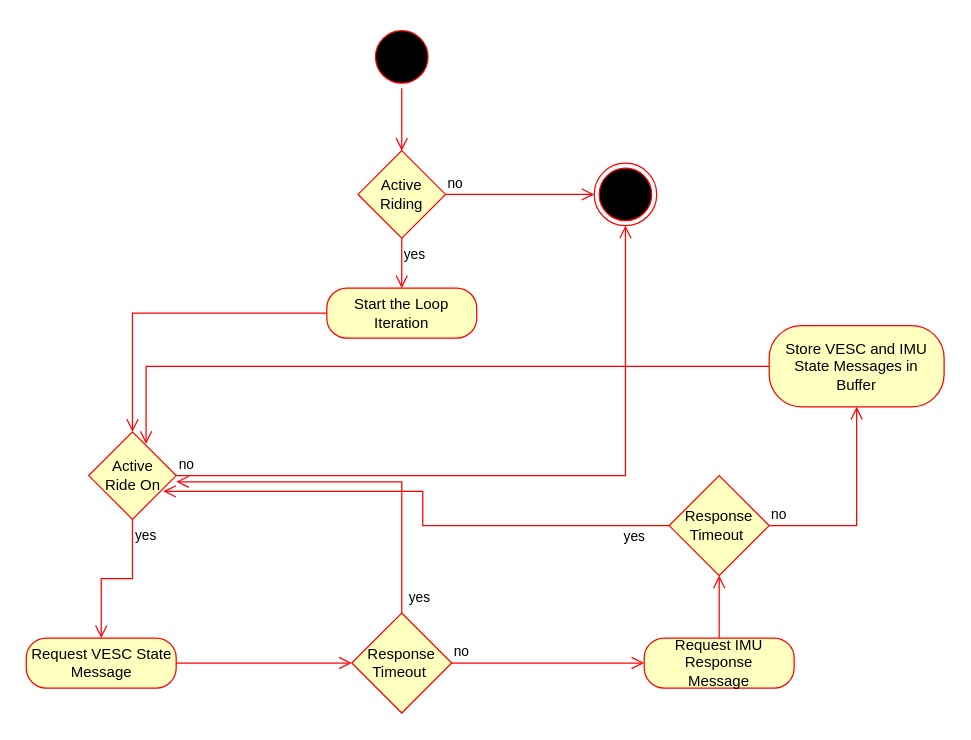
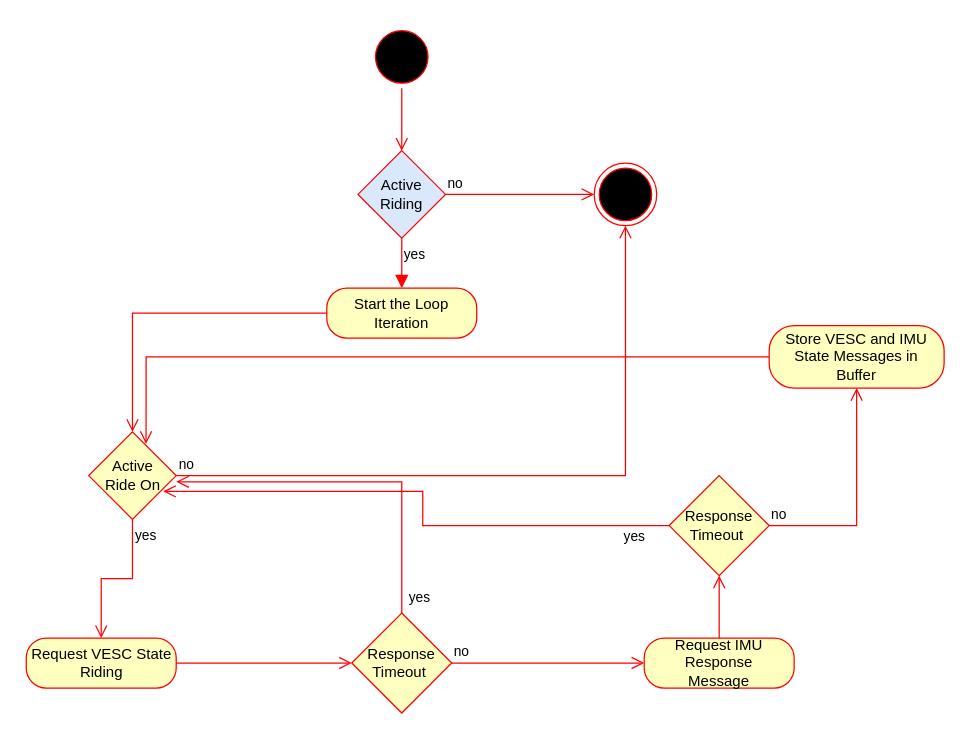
  <mxCell id="0" />
  <mxCell id="1" parent="0" />
  <mxCell id="2" value="" style="ellipse;html=1;shape=startState;fillColor=#000000;strokeColor=#ff0000;" vertex="1" parent="1"><mxGeometry x="296" y="20" width="50" height="50" as="geometry" /></mxCell>
  <mxCell id="3" value="" style="edgeStyle=orthogonalEdgeStyle;html=1;verticalAlign=bottom;endArrow=open;endSize=8;strokeColor=#ff0000;rounded=0;" edge="1" source="2" parent="1" target="4"><mxGeometry relative="1" as="geometry"><mxPoint x="261" y="140" as="targetPoint" /></mxGeometry></mxCell>
- <mxCell id="4" value="Active Riding" style="rhombus;whiteSpace=wrap;html=1;fontColor=#000000;fillColor=#ffffc0;strokeColor=#ff0000;" vertex="1" parent="1"><mxGeometry x="286" y="120" width="70" height="70" as="geometry" /></mxCell>
+ <mxCell id="4" value="Active Riding" style="rhombus;whiteSpace=wrap;html=1;fontColor=#000000;fillColor=#dae8fc;strokeColor=#ff0000;" vertex="1" parent="1"><mxGeometry x="286" y="120" width="70" height="70" as="geometry" /></mxCell>
  <mxCell id="5" value="no" style="edgeStyle=orthogonalEdgeStyle;html=1;align=left;verticalAlign=bottom;endArrow=open;endSize=8;strokeColor=#ff0000;rounded=0;entryX=0;entryY=0.5;entryDx=0;entryDy=0;" edge="1" source="4" parent="1" target="7"><mxGeometry x="-1" relative="1" as="geometry"><mxPoint x="616" y="155" as="targetPoint" /></mxGeometry></mxCell>
- <mxCell id="6" value="yes" style="edgeStyle=orthogonalEdgeStyle;html=1;align=left;verticalAlign=top;endArrow=open;endSize=8;strokeColor=#ff0000;rounded=0;entryX=0.5;entryY=0;entryDx=0;entryDy=0;" edge="1" source="4" parent="1" target="8"><mxGeometry x="-1" relative="1" as="geometry"><mxPoint x="321" y="250" as="targetPoint" /></mxGeometry></mxCell>
+ <mxCell id="6" value="yes" style="edgeStyle=orthogonalEdgeStyle;html=1;align=left;verticalAlign=top;endArrow=block;endSize=8;strokeColor=#ff0000;rounded=0;entryX=0.5;entryY=0;entryDx=0;entryDy=0;" edge="1" source="4" parent="1" target="8"><mxGeometry x="-1" relative="1" as="geometry"><mxPoint x="321" y="250" as="targetPoint" /></mxGeometry></mxCell>
  <mxCell id="7" value="" style="ellipse;html=1;shape=endState;fillColor=#000000;strokeColor=#ff0000;" vertex="1" parent="1"><mxGeometry x="475" y="130" width="50" height="50" as="geometry" /></mxCell>
  <mxCell id="8" value="Start the Loop Iteration" style="rounded=1;whiteSpace=wrap;html=1;arcSize=40;fontColor=#000000;fillColor=#ffffc0;strokeColor=#ff0000;labelBackgroundColor=none;" vertex="1" parent="1"><mxGeometry x="261" y="230" width="120" height="40" as="geometry" /></mxCell>
  <mxCell id="9" value="" style="edgeStyle=orthogonalEdgeStyle;html=1;verticalAlign=bottom;endArrow=open;endSize=8;strokeColor=#ff0000;rounded=0;entryX=0.5;entryY=0;entryDx=0;entryDy=0;" edge="1" source="8" parent="1" target="14"><mxGeometry relative="1" as="geometry"><mxPoint x="80.5" y="310" as="targetPoint" /></mxGeometry></mxCell>
- <mxCell id="10" value="&lt;span style=&quot;&quot;&gt;Request VESC State&lt;/span&gt;&lt;div&gt;&lt;span style=&quot;&quot;&gt;Message&lt;/span&gt;&lt;/div&gt;" style="rounded=1;whiteSpace=wrap;html=1;arcSize=40;fontColor=#000000;fillColor=#ffffc0;strokeColor=#ff0000;labelBackgroundColor=none;" vertex="1" parent="1"><mxGeometry x="20.5" y="510" width="120" height="40" as="geometry" /></mxCell>
+ <mxCell id="10" value="&lt;span style=&quot;&quot;&gt;Request VESC State&lt;/span&gt;&lt;div&gt;&lt;span style=&quot;&quot;&gt;Riding&lt;/span&gt;&lt;/div&gt;" style="rounded=1;whiteSpace=wrap;html=1;arcSize=40;fontColor=#000000;fillColor=#ffffc0;strokeColor=#ff0000;labelBackgroundColor=none;" vertex="1" parent="1"><mxGeometry x="20.5" y="510" width="120" height="40" as="geometry" /></mxCell>
  <mxCell id="11" value="&lt;span style=&quot;&quot;&gt;&lt;font&gt;Response&lt;/font&gt;&lt;/span&gt;&lt;div&gt;&lt;span style=&quot;&quot;&gt;&lt;font&gt;Timeout&amp;nbsp;&lt;/font&gt;&lt;/span&gt;&lt;/div&gt;" style="rhombus;whiteSpace=wrap;html=1;fontColor=#000000;fillColor=#ffffc0;strokeColor=#ff0000;labelBackgroundColor=none;" vertex="1" parent="1"><mxGeometry x="281" y="490" width="80" height="80" as="geometry" /></mxCell>
  <mxCell id="12" value="no" style="edgeStyle=orthogonalEdgeStyle;html=1;align=left;verticalAlign=bottom;endArrow=open;endSize=8;strokeColor=#ff0000;rounded=0;exitX=1;exitY=0.5;exitDx=0;exitDy=0;" edge="1" parent="1" source="11" target="18"><mxGeometry x="-1" relative="1" as="geometry"><mxPoint x="505" y="530" as="targetPoint" /><mxPoint x="381" y="529.66" as="sourcePoint" /></mxGeometry></mxCell>
  <mxCell id="13" value="" style="edgeStyle=orthogonalEdgeStyle;html=1;verticalAlign=bottom;endArrow=open;endSize=8;strokeColor=#ff0000;rounded=0;exitX=1;exitY=0.5;exitDx=0;exitDy=0;entryX=0;entryY=0.5;entryDx=0;entryDy=0;" edge="1" parent="1" source="10" target="11"><mxGeometry relative="1" as="geometry"><mxPoint x="275" y="530" as="targetPoint" /><mxPoint x="195" y="525" as="sourcePoint" /></mxGeometry></mxCell>
  <mxCell id="14" value="Active&lt;div&gt;Ride On&lt;/div&gt;" style="rhombus;whiteSpace=wrap;html=1;fontColor=#000000;fillColor=#ffffc0;strokeColor=#ff0000;" vertex="1" parent="1"><mxGeometry x="70.5" y="345" width="70" height="70" as="geometry" /></mxCell>
  <mxCell id="15" value="no" style="edgeStyle=orthogonalEdgeStyle;html=1;align=left;verticalAlign=bottom;endArrow=open;endSize=8;strokeColor=#ff0000;rounded=0;entryX=0.5;entryY=1;entryDx=0;entryDy=0;" edge="1" parent="1" source="14" target="7"><mxGeometry x="-1" relative="1" as="geometry"><mxPoint x="234" y="350" as="targetPoint" /></mxGeometry></mxCell>
  <mxCell id="16" value="yes" style="edgeStyle=orthogonalEdgeStyle;html=1;align=left;verticalAlign=top;endArrow=open;endSize=8;strokeColor=#ff0000;rounded=0;entryX=0.5;entryY=0;entryDx=0;entryDy=0;" edge="1" parent="1" source="14" target="10"><mxGeometry x="-1" relative="1" as="geometry"><mxPoint x="80" y="425" as="targetPoint" /></mxGeometry></mxCell>
  <mxCell id="17" value="yes" style="edgeStyle=orthogonalEdgeStyle;html=1;align=left;verticalAlign=top;endArrow=open;endSize=8;strokeColor=#ff0000;rounded=0;entryX=1;entryY=0.571;entryDx=0;entryDy=0;exitX=0.5;exitY=0;exitDx=0;exitDy=0;entryPerimeter=0;" edge="1" parent="1" source="11" target="14"><mxGeometry x="-0.822" y="-4" relative="1" as="geometry"><mxPoint x="265" y="410" as="targetPoint" /><mxPoint x="265" y="370" as="sourcePoint" /><mxPoint as="offset" /></mxGeometry></mxCell>
  <mxCell id="18" value="&lt;span style=&quot;&quot;&gt;Request IMU Response&lt;/span&gt;&lt;div&gt;&lt;span style=&quot;&quot;&gt;Message&lt;/span&gt;&lt;/div&gt;" style="rounded=1;whiteSpace=wrap;html=1;arcSize=40;fontColor=#000000;fillColor=#ffffc0;strokeColor=#ff0000;labelBackgroundColor=none;" vertex="1" parent="1"><mxGeometry x="515" y="510" width="120" height="40" as="geometry" /></mxCell>
  <mxCell id="19" value="&lt;span style=&quot;&quot;&gt;&lt;font&gt;Response&lt;/font&gt;&lt;/span&gt;&lt;div&gt;&lt;span style=&quot;&quot;&gt;&lt;font&gt;Timeout&amp;nbsp;&lt;/font&gt;&lt;/span&gt;&lt;/div&gt;" style="rhombus;whiteSpace=wrap;html=1;fontColor=#000000;fillColor=#ffffc0;strokeColor=#ff0000;labelBackgroundColor=none;" vertex="1" parent="1"><mxGeometry x="535" y="380" width="80" height="80" as="geometry" /></mxCell>
  <mxCell id="20" value="no" style="edgeStyle=orthogonalEdgeStyle;html=1;align=left;verticalAlign=bottom;endArrow=open;endSize=8;strokeColor=#ff0000;rounded=0;exitX=1;exitY=0.5;exitDx=0;exitDy=0;entryX=0.5;entryY=1;entryDx=0;entryDy=0;" edge="1" parent="1" source="19" target="23"><mxGeometry x="-1" relative="1" as="geometry"><mxPoint x="769" y="420" as="targetPoint" /><mxPoint x="635" y="419.66" as="sourcePoint" /></mxGeometry></mxCell>
  <mxCell id="21" value="" style="edgeStyle=orthogonalEdgeStyle;html=1;verticalAlign=bottom;endArrow=open;endSize=8;strokeColor=#ff0000;rounded=0;exitX=0.5;exitY=0;exitDx=0;exitDy=0;entryX=0.5;entryY=1;entryDx=0;entryDy=0;" edge="1" parent="1" source="18" target="19"><mxGeometry relative="1" as="geometry"><mxPoint x="825" y="465" as="targetPoint" /><mxPoint x="575" y="505" as="sourcePoint" /></mxGeometry></mxCell>
  <mxCell id="22" value="yes" style="edgeStyle=orthogonalEdgeStyle;html=1;align=left;verticalAlign=top;endArrow=open;endSize=8;strokeColor=#ff0000;rounded=0;entryX=0.852;entryY=0.68;entryDx=0;entryDy=0;exitX=0;exitY=0.5;exitDx=0;exitDy=0;entryPerimeter=0;" edge="1" parent="1" source="19" target="14"><mxGeometry x="-0.822" y="-4" relative="1" as="geometry"><mxPoint x="285" y="280" as="targetPoint" /><mxPoint x="490" y="420" as="sourcePoint" /><mxPoint as="offset" /></mxGeometry></mxCell>
- <mxCell id="23" value="Store VESC and IMU&lt;div&gt;State Messages in&lt;/div&gt;&lt;div&gt;Buffer&lt;/div&gt;" style="rounded=1;whiteSpace=wrap;html=1;arcSize=40;fontColor=#000000;fillColor=#ffffc0;strokeColor=#ff0000;labelBackgroundColor=none;" vertex="1" parent="1"><mxGeometry x="615" y="260" width="140" height="65" as="geometry" /></mxCell>
+ <mxCell id="23" value="Store VESC and IMU&lt;div&gt;State Messages in&lt;/div&gt;&lt;div&gt;Buffer&lt;/div&gt;" style="rounded=1;whiteSpace=wrap;html=1;arcSize=40;fontColor=#000000;fillColor=#ffffc0;strokeColor=#ff0000;labelBackgroundColor=none;" vertex="1" parent="1"><mxGeometry x="615" y="260" width="140" height="50" as="geometry" /></mxCell>
  <mxCell id="24" value="" style="edgeStyle=orthogonalEdgeStyle;html=1;verticalAlign=bottom;endArrow=open;endSize=8;strokeColor=#ff0000;rounded=0;exitX=0;exitY=0.5;exitDx=0;exitDy=0;entryX=0.655;entryY=0.138;entryDx=0;entryDy=0;entryPerimeter=0;" edge="1" parent="1" source="23" target="14"><mxGeometry relative="1" as="geometry"><mxPoint x="555" y="250" as="targetPoint" /><mxPoint x="555" y="295" as="sourcePoint" /></mxGeometry></mxCell>
